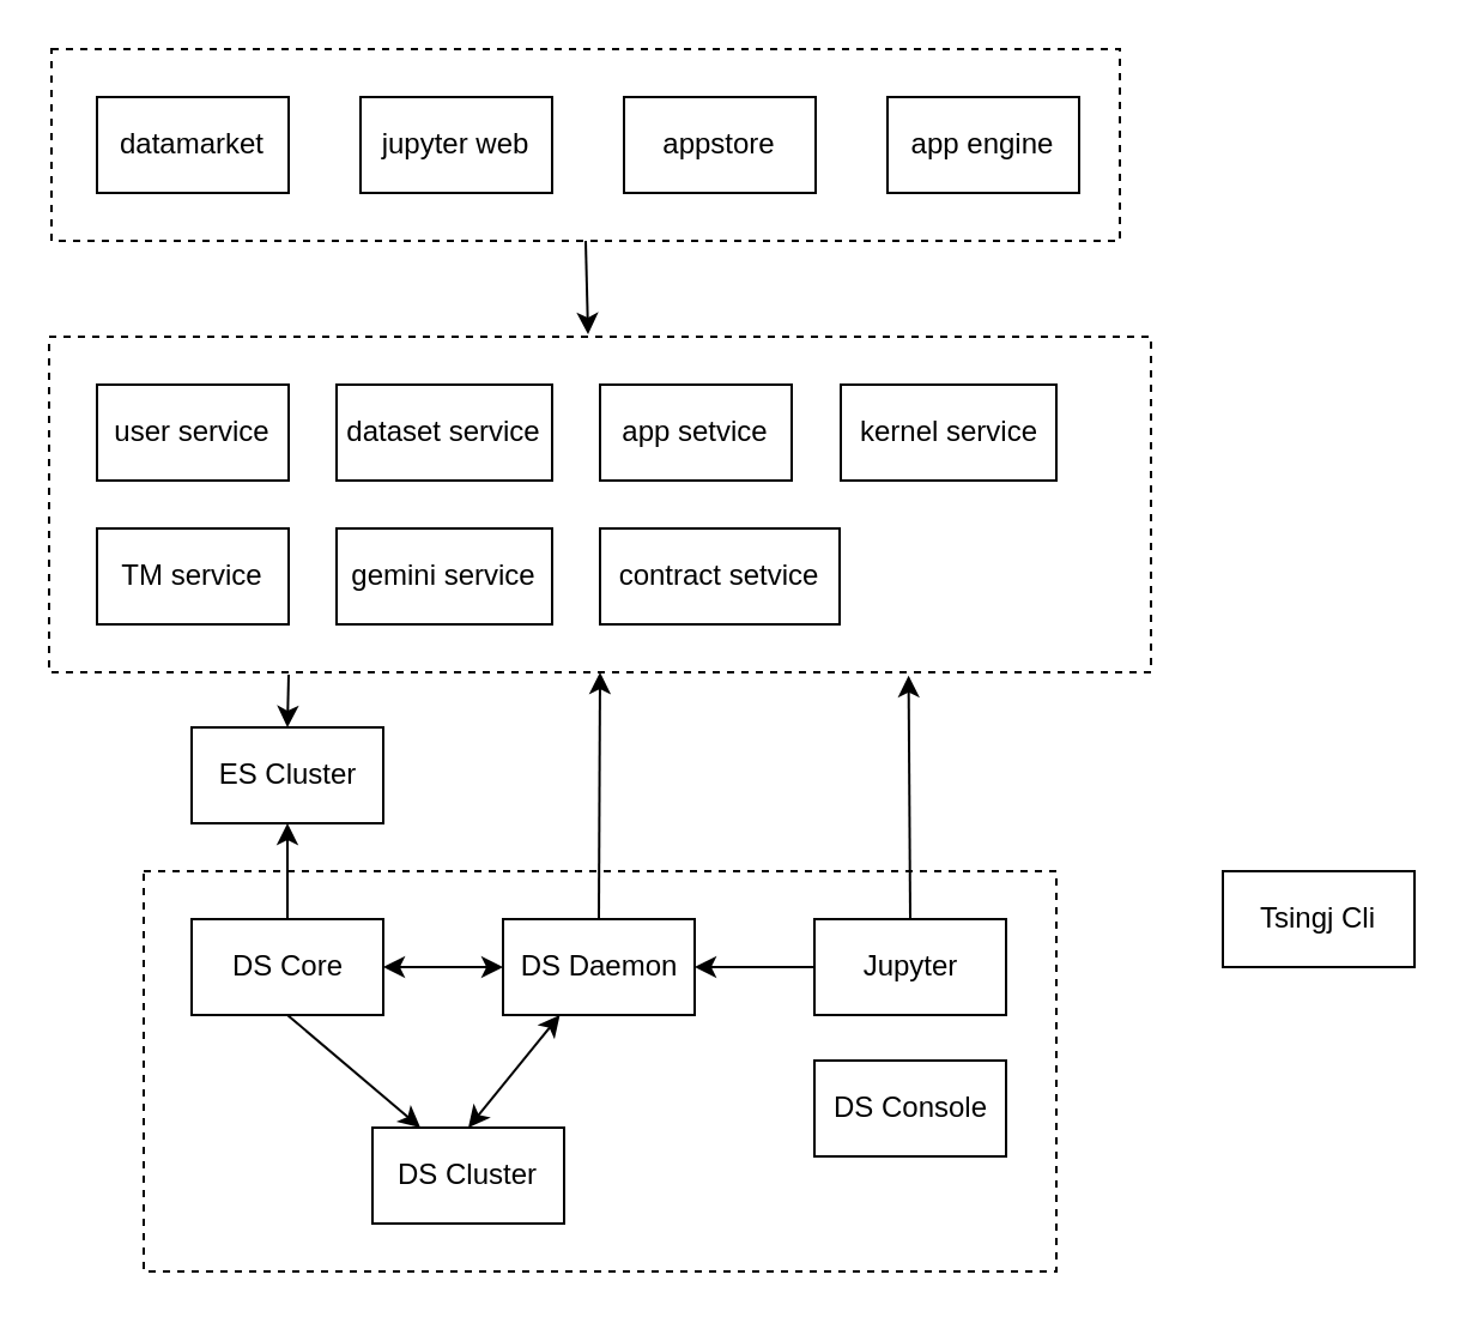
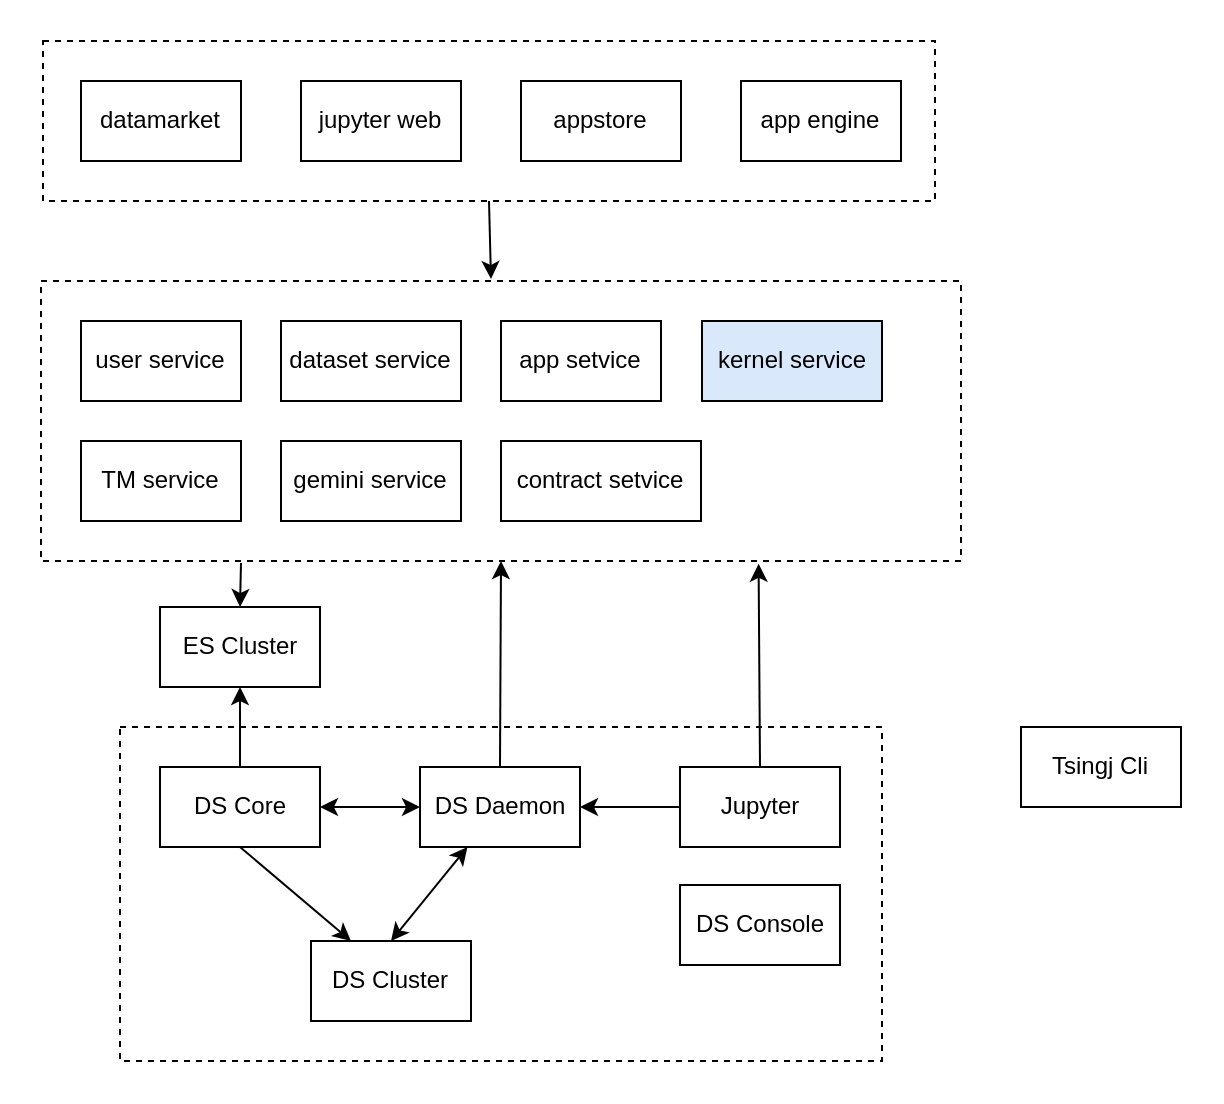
  <mxCell id="0" />
  <mxCell id="1" parent="0" />
  <mxCell id="2" value="" style="rounded=0;whiteSpace=wrap;html=1;fillColor=none;dashed=1;" parent="1" vertex="1"><mxGeometry x="21" y="20" width="446" height="80" as="geometry" /></mxCell>
  <mxCell id="3" value="" style="rounded=0;whiteSpace=wrap;html=1;fillColor=none;dashed=1;" parent="1" vertex="1"><mxGeometry x="20" y="140" width="460" height="140" as="geometry" /></mxCell>
  <mxCell id="4" value="" style="rounded=0;whiteSpace=wrap;html=1;fillColor=none;dashed=1;" parent="1" vertex="1"><mxGeometry x="59.5" y="363" width="381" height="167" as="geometry" /></mxCell>
  <mxCell id="5" value="Jupyter" style="rounded=0;whiteSpace=wrap;html=1;" parent="1" vertex="1"><mxGeometry x="339.5" y="383" width="80" height="40" as="geometry" /></mxCell>
  <mxCell id="6" value="TM service" style="rounded=0;whiteSpace=wrap;html=1;" parent="1" vertex="1"><mxGeometry x="40" y="220" width="80" height="40" as="geometry" /></mxCell>
  <mxCell id="7" value="gemini service" style="rounded=0;whiteSpace=wrap;html=1;" parent="1" vertex="1"><mxGeometry x="140" y="220" width="90" height="40" as="geometry" /></mxCell>
  <mxCell id="8" value="dataset service" style="rounded=0;whiteSpace=wrap;html=1;" parent="1" vertex="1"><mxGeometry x="140" y="160" width="90" height="40" as="geometry" /></mxCell>
- <mxCell id="9" value="kernel service" style="rounded=0;whiteSpace=wrap;html=1;" parent="1" vertex="1"><mxGeometry x="350.5" y="160" width="90" height="40" as="geometry" /></mxCell>
+ <mxCell id="9" value="kernel service" style="rounded=0;whiteSpace=wrap;html=1;fillColor=#dae8fc;" parent="1" vertex="1"><mxGeometry x="350.5" y="160" width="90" height="40" as="geometry" /></mxCell>
  <mxCell id="10" value="app setvice" style="rounded=0;whiteSpace=wrap;html=1;" parent="1" vertex="1"><mxGeometry x="250" y="160" width="80" height="40" as="geometry" /></mxCell>
  <mxCell id="11" value="contract setvice" style="rounded=0;whiteSpace=wrap;html=1;" parent="1" vertex="1"><mxGeometry x="250" y="220" width="100" height="40" as="geometry" /></mxCell>
  <mxCell id="12" value="user service" style="rounded=0;whiteSpace=wrap;html=1;" parent="1" vertex="1"><mxGeometry x="40" y="160" width="80" height="40" as="geometry" /></mxCell>
  <mxCell id="13" value="datamarket" style="rounded=0;whiteSpace=wrap;html=1;" parent="1" vertex="1"><mxGeometry x="40" y="40" width="80" height="40" as="geometry" /></mxCell>
  <mxCell id="14" value="jupyter web" style="rounded=0;whiteSpace=wrap;html=1;" parent="1" vertex="1"><mxGeometry x="150" y="40" width="80" height="40" as="geometry" /></mxCell>
  <mxCell id="15" value="appstore" style="rounded=0;whiteSpace=wrap;html=1;" parent="1" vertex="1"><mxGeometry x="260" y="40" width="80" height="40" as="geometry" /></mxCell>
  <mxCell id="16" value="app engine" style="rounded=0;whiteSpace=wrap;html=1;" parent="1" vertex="1"><mxGeometry x="370" y="40" width="80" height="40" as="geometry" /></mxCell>
  <mxCell id="17" value="DS Daemon" style="rounded=0;whiteSpace=wrap;html=1;" parent="1" vertex="1"><mxGeometry x="209.5" y="383" width="80" height="40" as="geometry" /></mxCell>
  <mxCell id="18" value="DS Core" style="rounded=0;whiteSpace=wrap;html=1;" parent="1" vertex="1"><mxGeometry x="79.5" y="383" width="80" height="40" as="geometry" /></mxCell>
  <mxCell id="19" value="" style="endArrow=classic;html=1;exitX=0;exitY=0.5;exitDx=0;exitDy=0;entryX=1;entryY=0.5;entryDx=0;entryDy=0;" parent="1" source="5" target="17" edge="1"><mxGeometry width="50" height="50" relative="1" as="geometry"><mxPoint x="359.5" y="313" as="sourcePoint" /><mxPoint x="409.5" y="263" as="targetPoint" /></mxGeometry></mxCell>
  <mxCell id="20" value="" style="endArrow=classic;html=1;exitX=0.5;exitY=0;exitDx=0;exitDy=0;entryX=0.78;entryY=1.01;entryDx=0;entryDy=0;entryPerimeter=0;" parent="1" source="5" target="3" edge="1"><mxGeometry width="50" height="50" relative="1" as="geometry"><mxPoint x="230" y="290" as="sourcePoint" /><mxPoint x="280" y="240" as="targetPoint" /></mxGeometry></mxCell>
  <mxCell id="21" value="" style="endArrow=classic;html=1;exitX=0.5;exitY=1;exitDx=0;exitDy=0;" parent="1" source="2" edge="1"><mxGeometry width="50" height="50" relative="1" as="geometry"><mxPoint x="230" y="300" as="sourcePoint" /><mxPoint x="245" y="139" as="targetPoint" /></mxGeometry></mxCell>
  <mxCell id="22" value="" style="endArrow=classic;html=1;exitX=0.5;exitY=0;exitDx=0;exitDy=0;entryX=0.5;entryY=1;entryDx=0;entryDy=0;" parent="1" source="17" target="3" edge="1"><mxGeometry width="50" height="50" relative="1" as="geometry"><mxPoint x="240" y="300" as="sourcePoint" /><mxPoint x="290" y="250" as="targetPoint" /></mxGeometry></mxCell>
  <mxCell id="23" value="DS Cluster" style="rounded=0;whiteSpace=wrap;html=1;" parent="1" vertex="1"><mxGeometry x="155" y="470" width="80" height="40" as="geometry" /></mxCell>
  <mxCell id="24" value="ES Cluster" style="rounded=0;whiteSpace=wrap;html=1;" parent="1" vertex="1"><mxGeometry x="79.5" y="303" width="80" height="40" as="geometry" /></mxCell>
  <mxCell id="25" value="" style="endArrow=classic;html=1;exitX=0.5;exitY=0;exitDx=0;exitDy=0;entryX=0.5;entryY=1;entryDx=0;entryDy=0;" parent="1" source="18" target="24" edge="1"><mxGeometry width="50" height="50" relative="1" as="geometry"><mxPoint x="240" y="380" as="sourcePoint" /><mxPoint x="290" y="330" as="targetPoint" /></mxGeometry></mxCell>
  <mxCell id="26" value="" style="endArrow=classic;html=1;entryX=0.5;entryY=0;entryDx=0;entryDy=0;" parent="1" target="24" edge="1"><mxGeometry width="50" height="50" relative="1" as="geometry"><mxPoint x="120" y="281" as="sourcePoint" /><mxPoint x="290" y="330" as="targetPoint" /></mxGeometry></mxCell>
  <mxCell id="27" value="DS Console" style="rounded=0;whiteSpace=wrap;html=1;" parent="1" vertex="1"><mxGeometry x="339.5" y="442" width="80" height="40" as="geometry" /></mxCell>
  <mxCell id="28" value="Tsingj Cli" style="rounded=0;whiteSpace=wrap;html=1;" parent="1" vertex="1"><mxGeometry x="510" y="363" width="80" height="40" as="geometry" /></mxCell>
  <mxCell id="29" value="" style="endArrow=classic;html=1;exitX=0.5;exitY=1;exitDx=0;exitDy=0;entryX=0.25;entryY=0;entryDx=0;entryDy=0;" parent="1" source="18" target="23" edge="1"><mxGeometry width="50" height="50" relative="1" as="geometry"><mxPoint x="230" y="450" as="sourcePoint" /><mxPoint x="280" y="400" as="targetPoint" /></mxGeometry></mxCell>
  <mxCell id="30" value="" style="endArrow=classic;startArrow=classic;html=1;exitX=0.5;exitY=0;exitDx=0;exitDy=0;" parent="1" source="23" target="17" edge="1"><mxGeometry width="50" height="50" relative="1" as="geometry"><mxPoint x="230" y="450" as="sourcePoint" /><mxPoint x="280" y="400" as="targetPoint" /></mxGeometry></mxCell>
  <mxCell id="31" value="" style="endArrow=classic;startArrow=classic;html=1;exitX=1;exitY=0.5;exitDx=0;exitDy=0;entryX=0;entryY=0.5;entryDx=0;entryDy=0;" parent="1" source="18" target="17" edge="1"><mxGeometry width="50" height="50" relative="1" as="geometry"><mxPoint x="230" y="450" as="sourcePoint" /><mxPoint x="210" y="400" as="targetPoint" /></mxGeometry></mxCell>
